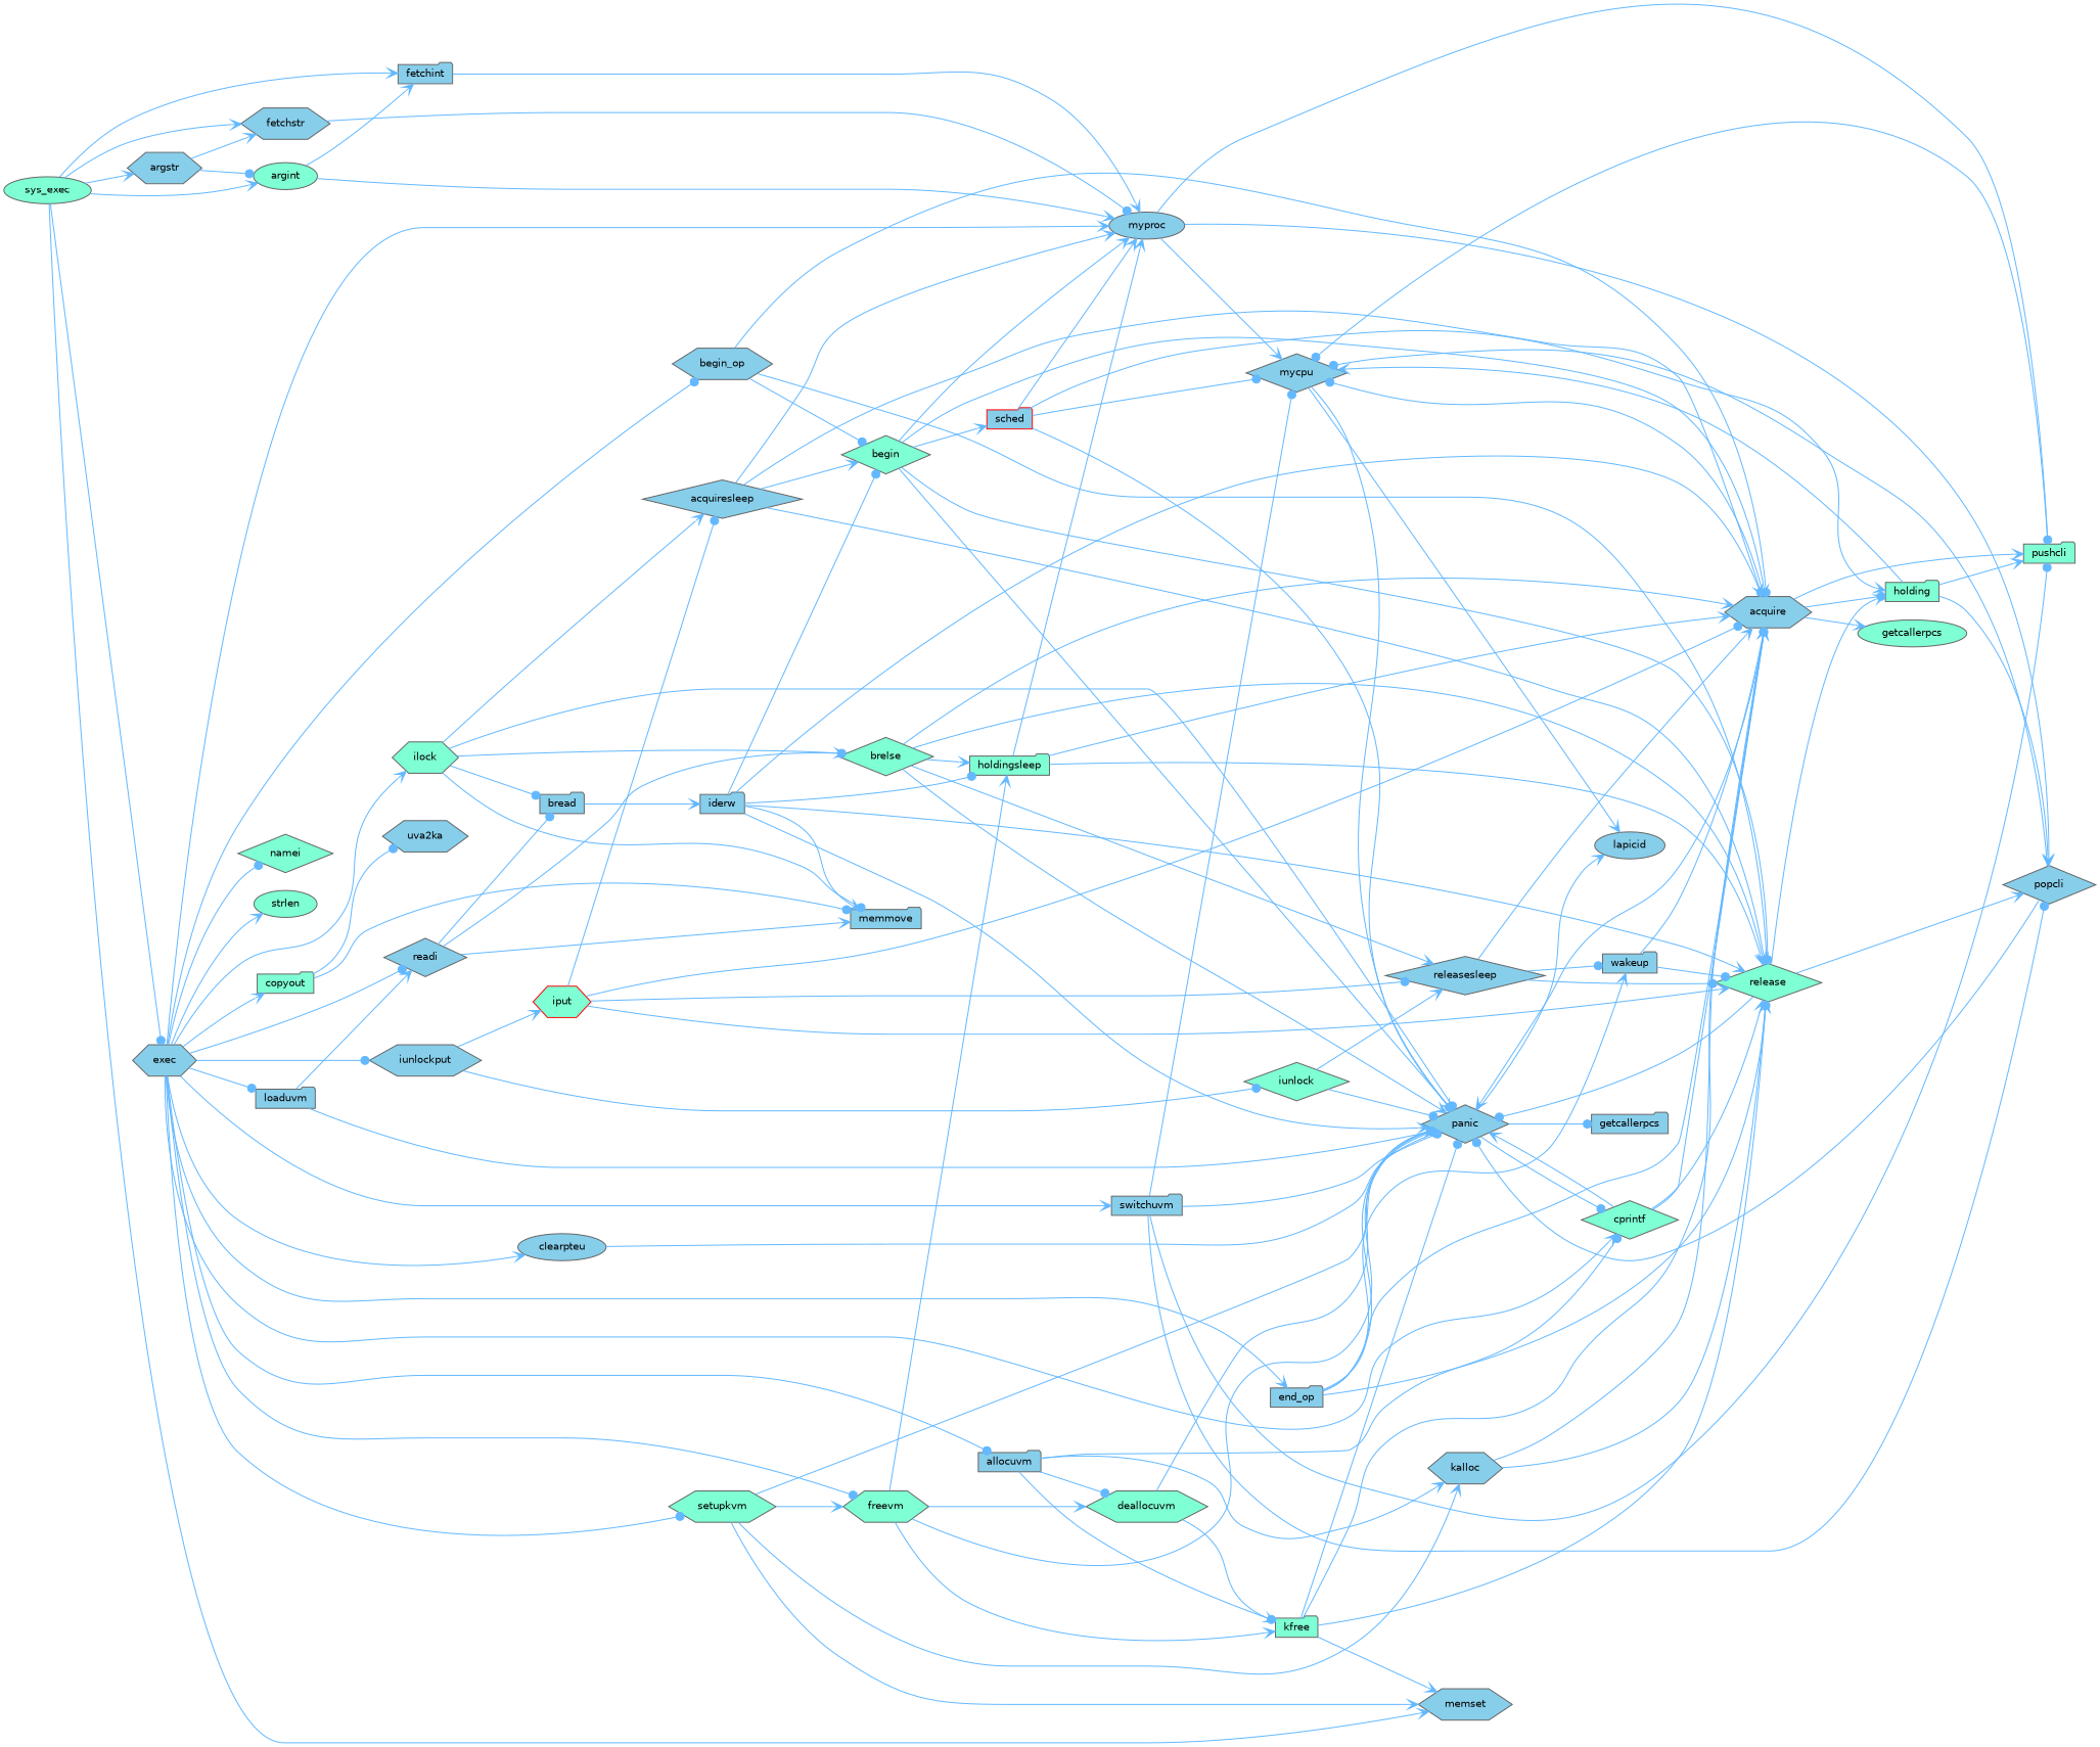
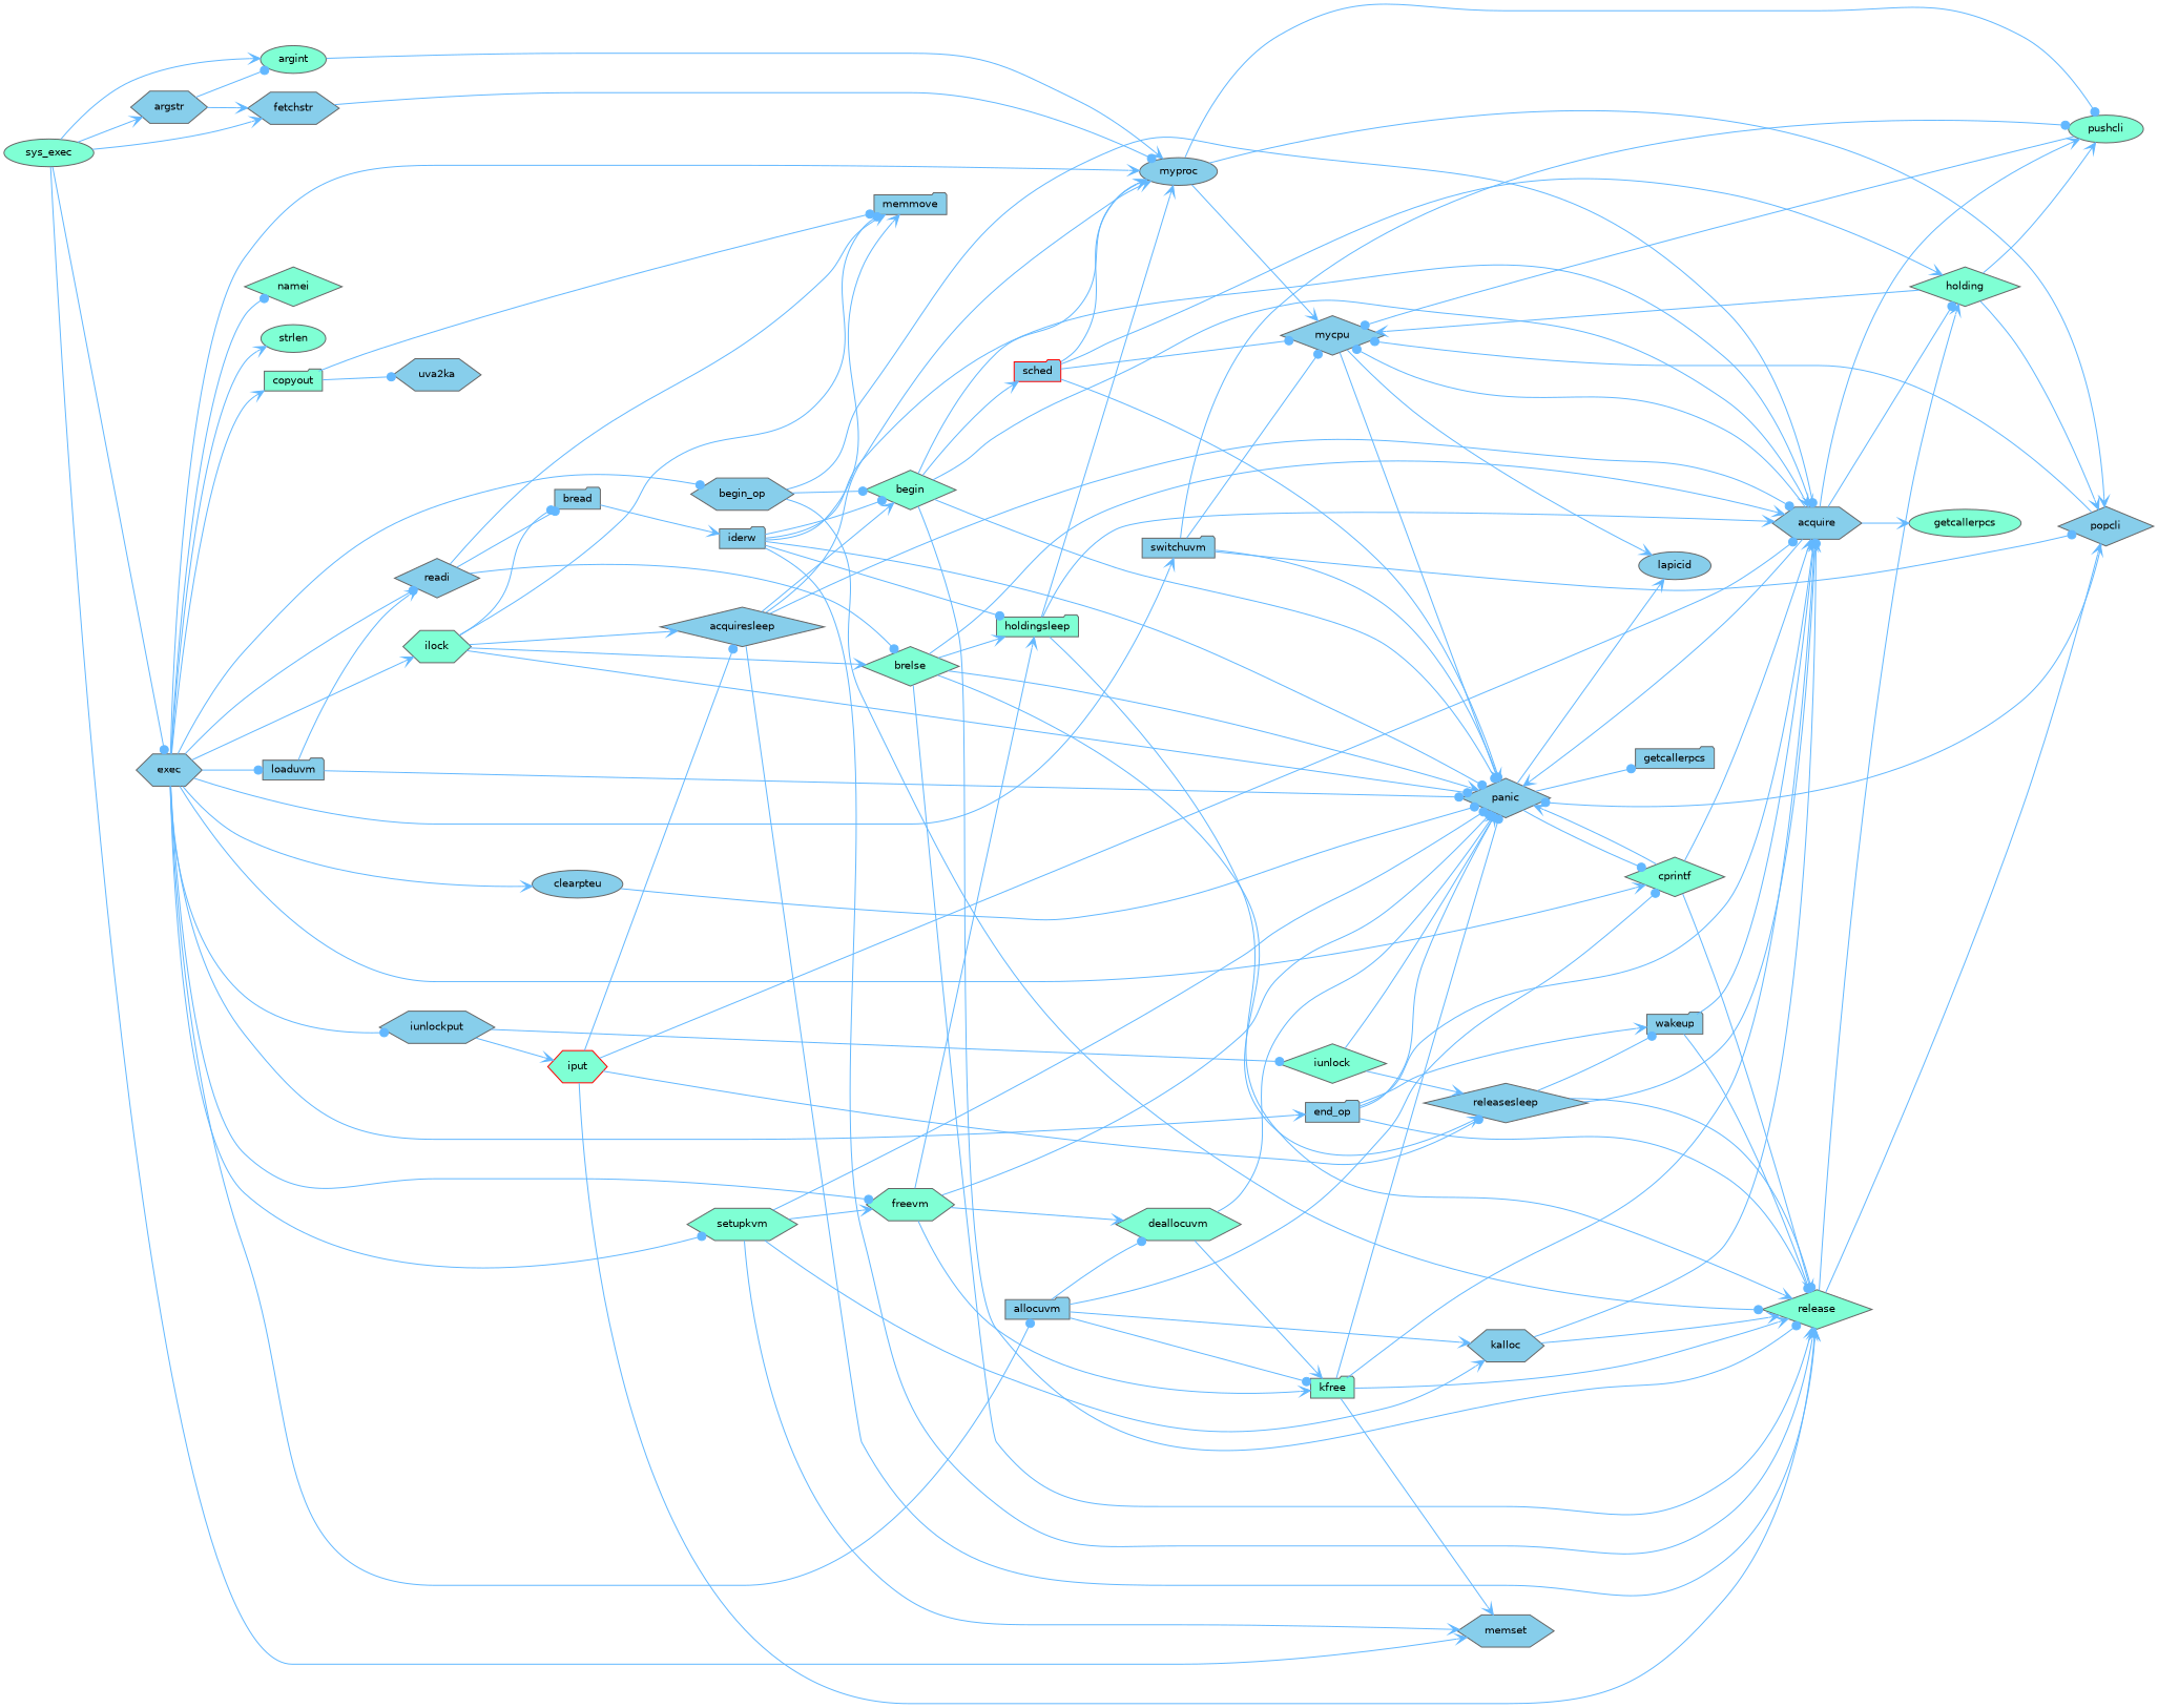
  digraph {
    rankdir=LR
    node [color=grey40 fillcolor=skyblue fontname=Helvetica fontsize=10 shape=folder style=filled]
    edge [arrowhead=vee color=steelblue1 fontname=Helvetica fontsize=10 labelfontname=Helvetica labelfontsize=10 style=solid]
    n1 [color=gray40 fillcolor=aquamarine fontcolor=black height=0.2 label=sys_exec shape=ellipse width=0.4]
    n2 [fillcolor=aquamarine height=0.2 label=argint shape=ellipse width=0.4]
-   n3 [height=0.2 label=fetchint width=0.4]
    n4 [height=0.2 label=argstr shape=hexagon width=0.4]
    n5 [height=0.2 label=fetchstr shape=hexagon width=0.4]
    n6 [height=0.2 label=exec shape=hexagon width=0.4]
    n7 [height=0.2 label=memset shape=hexagon width=0.4]
    n8 [height=0.2 label=myproc shape=ellipse width=0.4]
    n9 [fillcolor=aquamarine height=0.2 label=cprintf shape=diamond width=0.4]
    n10 [height=0.2 label=allocuvm width=0.4]
    n11 [height=0.2 label=begin_op shape=hexagon width=0.4]
    n12 [height=0.2 label=clearpteu shape=ellipse width=0.4]
    n13 [fillcolor=aquamarine height=0.2 label=copyout width=0.4]
    n14 [height=0.2 label=end_op width=0.4]
    n15 [fillcolor=aquamarine height=0.2 label=freevm shape=hexagon width=0.4]
    n16 [fillcolor=aquamarine height=0.2 label=ilock shape=hexagon width=0.4]
    n17 [height=0.2 label=iunlockput shape=hexagon width=0.4]
    n18 [height=0.2 label=loaduvm width=0.4]
    n19 [height=0.2 label=readi shape=diamond width=0.4]
    n20 [fillcolor=aquamarine height=0.2 label=namei shape=diamond width=0.4]
    n21 [fillcolor=aquamarine height=0.2 label=setupkvm shape=hexagon width=0.4]
    n22 [fillcolor=aquamarine height=0.2 label=strlen shape=ellipse width=0.4]
    n23 [height=0.2 label=switchuvm width=0.4]
    n24 [height=0.2 label=mycpu shape=diamond width=0.4]
    n25 [height=0.2 label=popcli shape=diamond width=0.4]
-   n26 [fillcolor=aquamarine height=0.2 label=pushcli width=0.4]
+   n26 [fillcolor=aquamarine height=0.2 label=pushcli shape=ellipse width=0.4]
    n27 [height=0.2 label=lapicid shape=ellipse width=0.4]
    n28 [height=0.2 label=panic shape=diamond width=0.4]
    n29 [height=0.2 label=getcallerpcs width=0.4]
    n30 [height=0.2 label=acquire shape=hexagon width=0.4]
    n31 [fillcolor=aquamarine height=0.2 label=release shape=diamond width=0.4]
    n32 [fillcolor=aquamarine height=0.2 label=getcallerpcs shape=ellipse width=0.4]
-   n33 [fillcolor=aquamarine height=0.2 label=holding width=0.4]
+   n33 [fillcolor=aquamarine height=0.2 label=holding shape=diamond width=0.4]
    n34 [fillcolor=aquamarine height=0.2 label=deallocuvm shape=hexagon width=0.4]
    n35 [fillcolor=aquamarine height=0.2 label=kfree width=0.4]
    n36 [height=0.2 label=kalloc shape=hexagon width=0.4]
    n37 [fillcolor=aquamarine height=0.2 label=begin shape=diamond width=0.4]
    n38 [height=0.2 label=memmove width=0.4]
    n39 [height=0.2 label=uva2ka shape=hexagon width=0.4]
    n40 [height=0.2 label=wakeup width=0.4]
    n41 [fillcolor=aquamarine height=0.2 label=holdingsleep width=0.4]
    n42 [height=0.2 label=acquiresleep shape=diamond width=0.4]
    n43 [height=0.2 label=bread width=0.4]
    n44 [fillcolor=aquamarine height=0.2 label=brelse shape=diamond width=0.4]
    n45 [color=red fillcolor=aquamarine height=0.2 label=iput shape=hexagon width=0.4]
    n46 [fillcolor=aquamarine height=0.2 label=iunlock shape=diamond width=0.4]
    n47 [color=red height=0.2 label=sched width=0.4]
    n48 [height=0.2 label=iderw width=0.4]
    n49 [height=0.2 label=releasesleep shape=diamond width=0.4]
    n1 -> n2
-   n1 -> n3
    n1 -> n4
    n1 -> n5
    n1 -> n6 [arrowhead=dot]
    n1 -> n7
-   n2 -> n3
    n2 -> n8
-   n3 -> n8
    n4 -> n2 [arrowhead=dot]
    n4 -> n5
    n5 -> n8 [arrowhead=dot]
    n6 -> n8
    n6 -> n9
    n6 -> n10 [arrowhead=dot]
    n6 -> n11 [arrowhead=dot]
    n6 -> n12
    n6 -> n13
    n6 -> n14
    n6 -> n15 [arrowhead=dot]
    n6 -> n16
    n6 -> n17 [arrowhead=dot]
    n6 -> n18 [arrowhead=dot]
    n6 -> n19 [arrowhead=dot]
    n6 -> n20 [arrowhead=dot]
    n6 -> n21 [arrowhead=dot]
    n6 -> n22
    n6 -> n23
    n8 -> n24
    n8 -> n25
    n8 -> n26 [arrowhead=dot]
    n9 -> n28
    n9 -> n30
    n9 -> n31
    n10 -> n9 [arrowhead=dot]
    n10 -> n34 [arrowhead=dot]
    n10 -> n35 [arrowhead=dot]
    n10 -> n36
    n11 -> n30 [arrowhead=dot]
    n11 -> n31 [arrowhead=dot]
    n11 -> n37 [arrowhead=dot]
    n12 -> n28 [arrowhead=dot]
    n13 -> n38 [arrowhead=dot]
    n13 -> n39 [arrowhead=dot]
    n14 -> n28
    n14 -> n30
    n14 -> n31 [arrowhead=dot]
    n14 -> n40
    n15 -> n28 [arrowhead=dot]
    n15 -> n34
    n15 -> n35
    n15 -> n41
    n16 -> n28 [arrowhead=dot]
    n16 -> n38 [arrowhead=dot]
    n16 -> n42
    n16 -> n43 [arrowhead=dot]
    n16 -> n44
    n17 -> n45
    n17 -> n46 [arrowhead=dot]
    n18 -> n19
    n18 -> n28 [arrowhead=dot]
    n19 -> n38
    n19 -> n43 [arrowhead=dot]
    n19 -> n44 [arrowhead=dot]
    n21 -> n7
    n21 -> n15
    n21 -> n28 [arrowhead=dot]
    n21 -> n36
    n23 -> n24 [arrowhead=dot]
    n23 -> n25 [arrowhead=dot]
    n23 -> n26 [arrowhead=dot]
    n23 -> n28 [arrowhead=dot]
    n24 -> n27
    n24 -> n28 [arrowhead=dot]
    n25 -> n24 [arrowhead=dot]
    n25 -> n28 [arrowhead=dot]
    n26 -> n24 [arrowhead=dot]
    n28 -> n9 [arrowhead=dot]
    n28 -> n27
    n28 -> n29 [arrowhead=dot]
    n30 -> n24 [arrowhead=dot]
    n30 -> n26
    n30 -> n28
    n30 -> n32
    n30 -> n33 [arrowhead=dot]
    n31 -> n25
-   n31 -> n28 [arrowhead=dot]
    n31 -> n33
    n33 -> n24
    n33 -> n25
    n33 -> n26
    n34 -> n28 [arrowhead=dot]
    n34 -> n35
    n35 -> n7
    n35 -> n28 [arrowhead=dot]
    n35 -> n30
    n35 -> n31
    n36 -> n30 [arrowhead=dot]
    n36 -> n31
    n37 -> n8
    n37 -> n28 [arrowhead=dot]
    n37 -> n30
    n37 -> n31 [arrowhead=dot]
    n37 -> n47
    n40 -> n30 [arrowhead=dot]
    n40 -> n31 [arrowhead=dot]
    n41 -> n8
    n41 -> n30
    n41 -> n31
    n42 -> n8
    n42 -> n30 [arrowhead=dot]
    n42 -> n31
    n42 -> n37
    n43 -> n48
    n44 -> n28
    n44 -> n30
    n44 -> n31
    n44 -> n41
    n44 -> n49
    n45 -> n30 [arrowhead=dot]
    n45 -> n31
    n45 -> n42 [arrowhead=dot]
    n45 -> n49 [arrowhead=dot]
    n46 -> n28 [arrowhead=dot]
    n46 -> n49
    n47 -> n8
    n47 -> n24 [arrowhead=dot]
    n47 -> n28
    n47 -> n33
-   n48 -> n28
+   n48 -> n28 [arrowhead=dot]
    n48 -> n30
    n48 -> n31
    n48 -> n37 [arrowhead=dot]
    n48 -> n38
    n48 -> n41 [arrowhead=dot]
    n49 -> n30
    n49 -> n31 [arrowhead=dot]
    n49 -> n40 [arrowhead=dot]
  }
